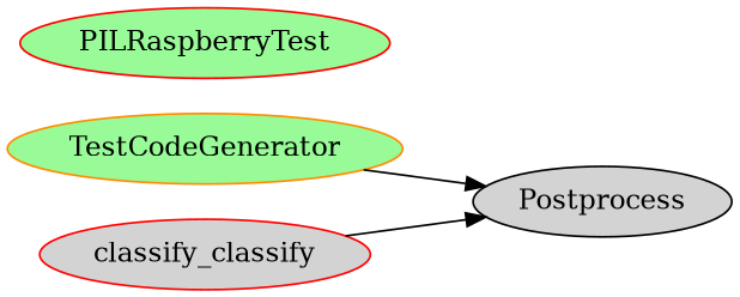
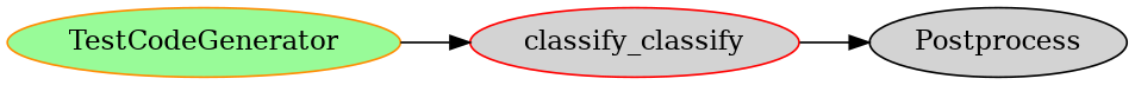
  digraph {
    rankdir=LR
    node [color=red fillcolor=palegreen style=filled]
    TestCodeGenerator [color=darkorange]
    n2 [fillcolor=lightgrey label=classify_classify]
    Postprocess [color=black fillcolor=lightgrey]
-   PILRaspberryTest
-   TestCodeGenerator -> Postprocess
+   TestCodeGenerator -> n2
    n2 -> Postprocess
  }
